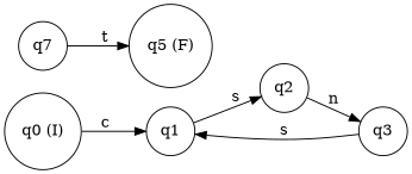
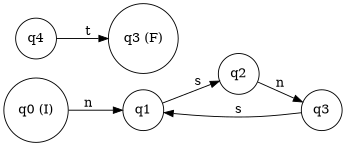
  digraph {
    rankdir=LR
    node [shape=circle]
    n1 [label="q0 (I)"]
    n2 [label=q1]
    n3 [label=q2]
    n4 [label=q3]
-   n5 [label=q7]
-   n6 [label="q5 (F)"]
-   n1 -> n2 [label=c]
+   n5 [label=q4]
+   n6 [label="q3 (F)"]
+   n1 -> n2 [label=n]
    n2 -> n3 [label=s]
    n3 -> n4 [label=n]
    n4 -> n2 [label=s]
    n5 -> n6 [label=t]
  }
